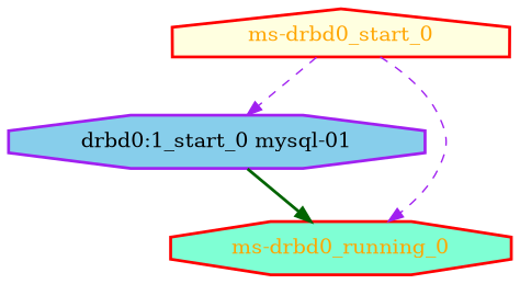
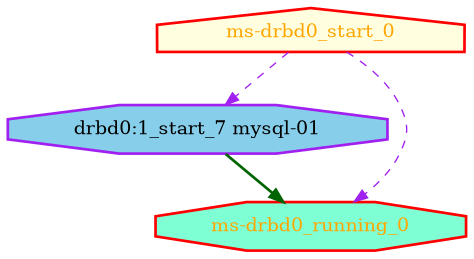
  digraph {
    node [color=red fontcolor=orange style="bold,filled" shape=octagon]
    edge [style=dashed color=purple]
-   "drbd0:1_start_0 mysql-01" [color=purple fontcolor=black fillcolor=skyblue]
+   "drbd0:1_start_0 mysql-01" [color=purple fontcolor=black fillcolor=skyblue label="drbd0:1_start_7 mysql-01"]
    "ms-drbd0_running_0" [fillcolor=aquamarine]
    "ms-drbd0_start_0" [fillcolor=lightyellow shape=house]
    "drbd0:1_start_0 mysql-01" -> "ms-drbd0_running_0" [style=bold color=darkgreen]
    "ms-drbd0_start_0" -> "drbd0:1_start_0 mysql-01"
    "ms-drbd0_start_0" -> "ms-drbd0_running_0"
  }
